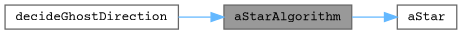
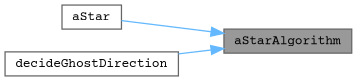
  digraph {
    fontname="Courier Prime"
    rankdir=RL
    node [color=grey40 fillcolor=white fontname="Courier Prime" fontsize=10 shape=box style=filled]
    edge [color=steelblue1 dir=back fontname="Courier Prime" fontsize=10 labelfontname=Helvetica labelfontsize=10 style=solid]
    n1 [color=gray40 fillcolor=grey60 fontcolor=black height=0.2 label=aStarAlgorithm width=0.4]
    n2 [height=0.2 label=aStar width=0.4]
    n3 [height=0.2 label=decideGhostDirection width=0.4]
-   n2 -> n1
+   n1 -> n2
    n1 -> n3
  }
